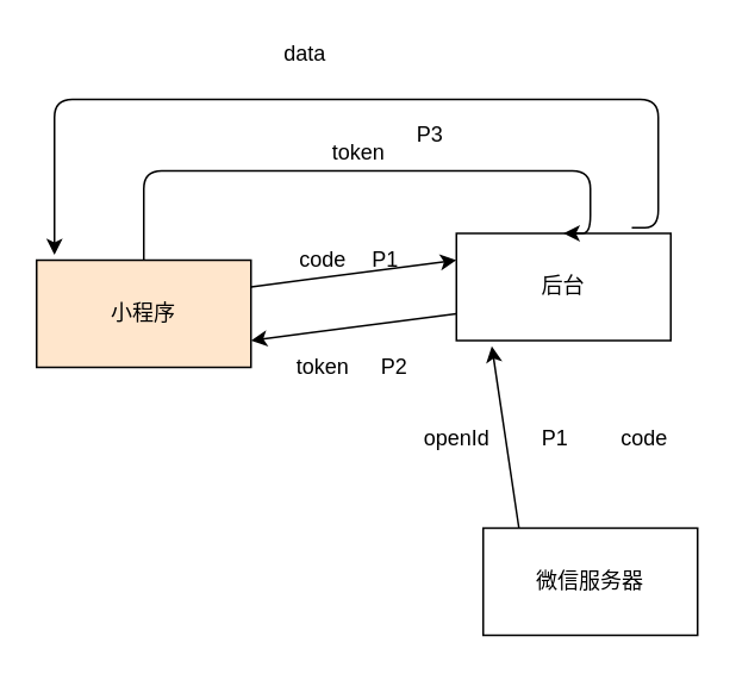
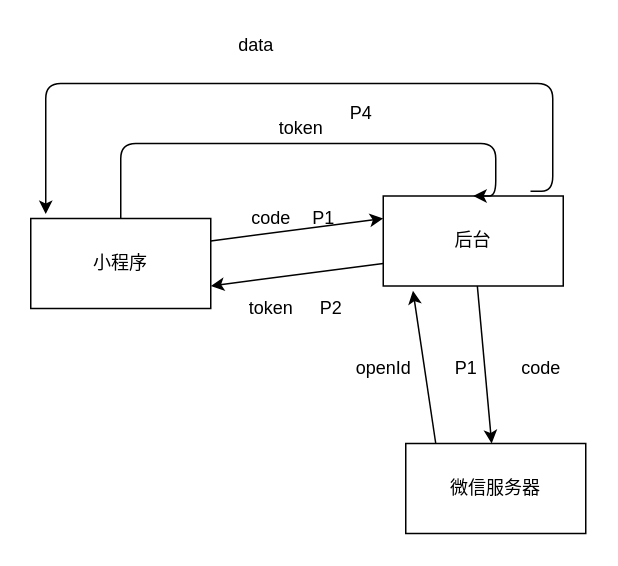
  <mxCell id="0" />
  <mxCell id="1" parent="0" />
+ <mxCell id="2" value="" style="edgeStyle=none;html=1;" parent="1" source="4" target="6" edge="1"><mxGeometry relative="1" as="geometry" /></mxCell>
  <mxCell id="3" style="edgeStyle=none;html=1;exitX=0;exitY=0.75;exitDx=0;exitDy=0;entryX=1;entryY=0.75;entryDx=0;entryDy=0;" parent="1" source="4" target="12" edge="1"><mxGeometry relative="1" as="geometry" /></mxCell>
  <mxCell id="4" value="后台" style="rounded=0;whiteSpace=wrap;html=1;" parent="1" vertex="1"><mxGeometry x="255" y="130" width="120" height="60" as="geometry" /></mxCell>
  <mxCell id="5" value="code" style="text;html=1;align=center;verticalAlign=middle;resizable=0;points=[];autosize=1;strokeColor=none;fillColor=none;" parent="1" vertex="1"><mxGeometry x="160" y="135" width="40" height="20" as="geometry" /></mxCell>
  <mxCell id="6" value="微信服务器" style="rounded=0;whiteSpace=wrap;html=1;" parent="1" vertex="1"><mxGeometry x="270" y="295" width="120" height="60" as="geometry" /></mxCell>
  <mxCell id="7" value="code" style="text;html=1;align=center;verticalAlign=middle;resizable=0;points=[];autosize=1;strokeColor=none;fillColor=none;" parent="1" vertex="1"><mxGeometry x="340" y="235" width="40" height="20" as="geometry" /></mxCell>
  <mxCell id="8" value="" style="endArrow=classic;html=1;entryX=0.165;entryY=1.053;entryDx=0;entryDy=0;entryPerimeter=0;" parent="1" target="4" edge="1"><mxGeometry width="50" height="50" relative="1" as="geometry"><mxPoint x="290" y="295" as="sourcePoint" /><mxPoint x="290" y="215" as="targetPoint" /></mxGeometry></mxCell>
  <mxCell id="9" value="openId" style="text;html=1;align=center;verticalAlign=middle;resizable=0;points=[];autosize=1;strokeColor=none;fillColor=none;" parent="1" vertex="1"><mxGeometry x="230" y="235" width="50" height="20" as="geometry" /></mxCell>
  <mxCell id="10" value="token" style="text;html=1;align=center;verticalAlign=middle;resizable=0;points=[];autosize=1;strokeColor=none;fillColor=none;" parent="1" vertex="1"><mxGeometry x="160" y="195" width="40" height="20" as="geometry" /></mxCell>
  <mxCell id="11" style="edgeStyle=none;html=1;exitX=1;exitY=0.25;exitDx=0;exitDy=0;entryX=0;entryY=0.25;entryDx=0;entryDy=0;" parent="1" source="12" target="4" edge="1"><mxGeometry relative="1" as="geometry" /></mxCell>
- <mxCell id="12" value="小程序" style="rounded=0;whiteSpace=wrap;html=1;fillColor=#ffe6cc;" parent="1" vertex="1"><mxGeometry x="20" y="145" width="120" height="60" as="geometry" /></mxCell>
+ <mxCell id="12" value="小程序" style="rounded=0;whiteSpace=wrap;html=1;" parent="1" vertex="1"><mxGeometry x="20" y="145" width="120" height="60" as="geometry" /></mxCell>
  <mxCell id="13" value="" style="edgeStyle=segmentEdgeStyle;endArrow=classic;html=1;entryX=0.5;entryY=0;entryDx=0;entryDy=0;" edge="1" parent="1" target="4"><mxGeometry width="50" height="50" relative="1" as="geometry"><mxPoint x="80" y="145" as="sourcePoint" /><mxPoint x="130" y="95" as="targetPoint" /><Array as="points"><mxPoint x="80" y="95" /><mxPoint x="330" y="95" /></Array></mxGeometry></mxCell>
  <mxCell id="14" value="token" style="text;html=1;align=center;verticalAlign=middle;resizable=0;points=[];autosize=1;strokeColor=none;fillColor=none;" vertex="1" parent="1"><mxGeometry x="180" y="75" width="40" height="20" as="geometry" /></mxCell>
  <mxCell id="15" value="" style="edgeStyle=segmentEdgeStyle;endArrow=classic;html=1;exitX=0.818;exitY=-0.053;exitDx=0;exitDy=0;exitPerimeter=0;" edge="1" parent="1" source="4"><mxGeometry width="50" height="50" relative="1" as="geometry"><mxPoint x="370" y="115" as="sourcePoint" /><mxPoint x="30" y="142" as="targetPoint" /><Array as="points"><mxPoint x="368" y="55" /><mxPoint x="30" y="55" /></Array></mxGeometry></mxCell>
  <mxCell id="16" value="data" style="text;html=1;align=center;verticalAlign=middle;resizable=0;points=[];autosize=1;strokeColor=none;fillColor=none;" vertex="1" parent="1"><mxGeometry x="150" y="20" width="40" height="20" as="geometry" /></mxCell>
  <mxCell id="17" value="P1" style="text;html=1;align=center;verticalAlign=middle;resizable=0;points=[];autosize=1;strokeColor=none;fillColor=none;" vertex="1" parent="1"><mxGeometry x="200" y="135" width="30" height="20" as="geometry" /></mxCell>
  <mxCell id="18" value="P1" style="text;html=1;align=center;verticalAlign=middle;resizable=0;points=[];autosize=1;strokeColor=none;fillColor=none;" vertex="1" parent="1"><mxGeometry x="295" y="235" width="30" height="20" as="geometry" /></mxCell>
  <mxCell id="19" value="P2" style="text;html=1;align=center;verticalAlign=middle;resizable=0;points=[];autosize=1;strokeColor=none;fillColor=none;" vertex="1" parent="1"><mxGeometry x="205" y="195" width="30" height="20" as="geometry" /></mxCell>
- <mxCell id="20" value="P3" style="text;html=1;align=center;verticalAlign=middle;resizable=0;points=[];autosize=1;strokeColor=none;fillColor=none;" vertex="1" parent="1"><mxGeometry x="225" y="65" width="30" height="20" as="geometry" /></mxCell>
+ <mxCell id="20" value="P4" style="text;html=1;align=center;verticalAlign=middle;resizable=0;points=[];autosize=1;strokeColor=none;fillColor=none;" vertex="1" parent="1"><mxGeometry x="225" y="65" width="30" height="20" as="geometry" /></mxCell>
